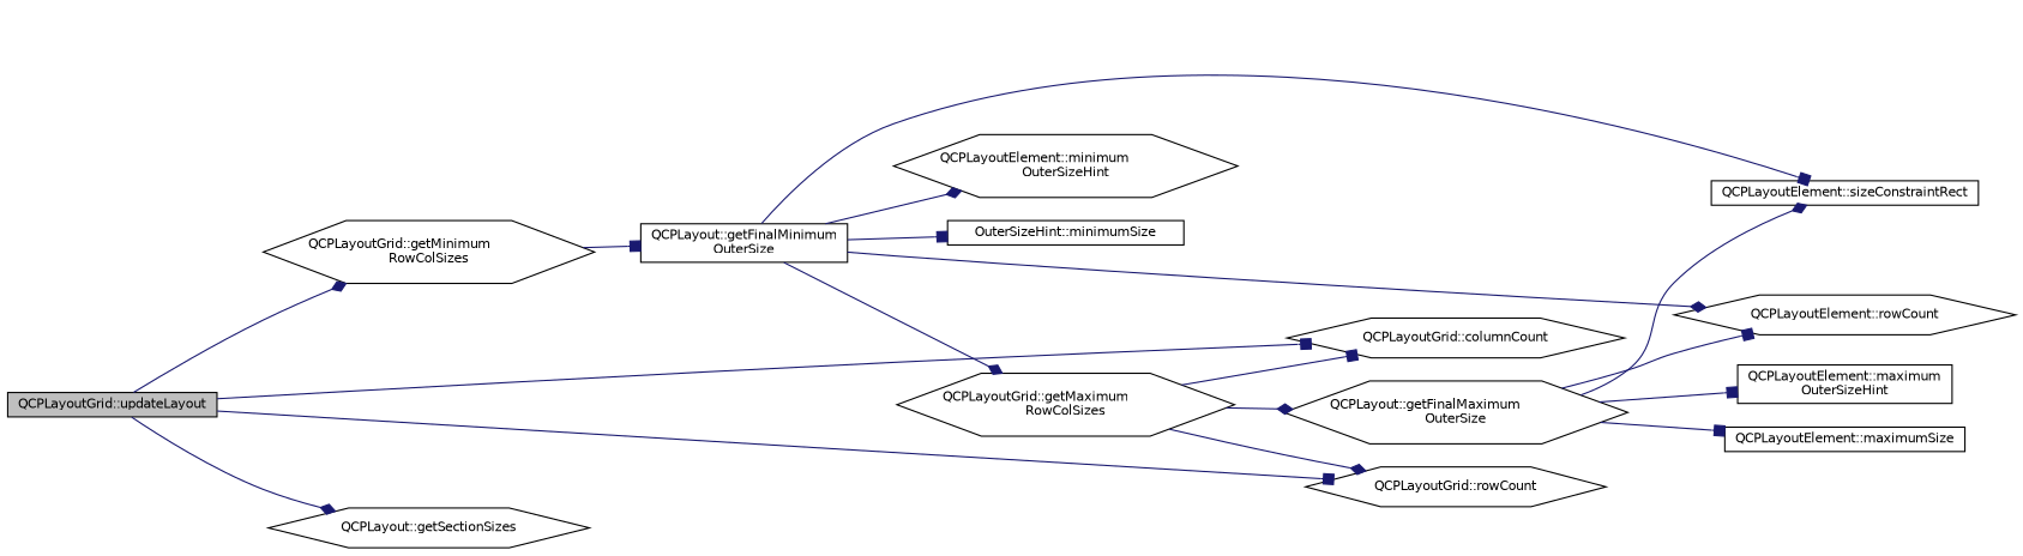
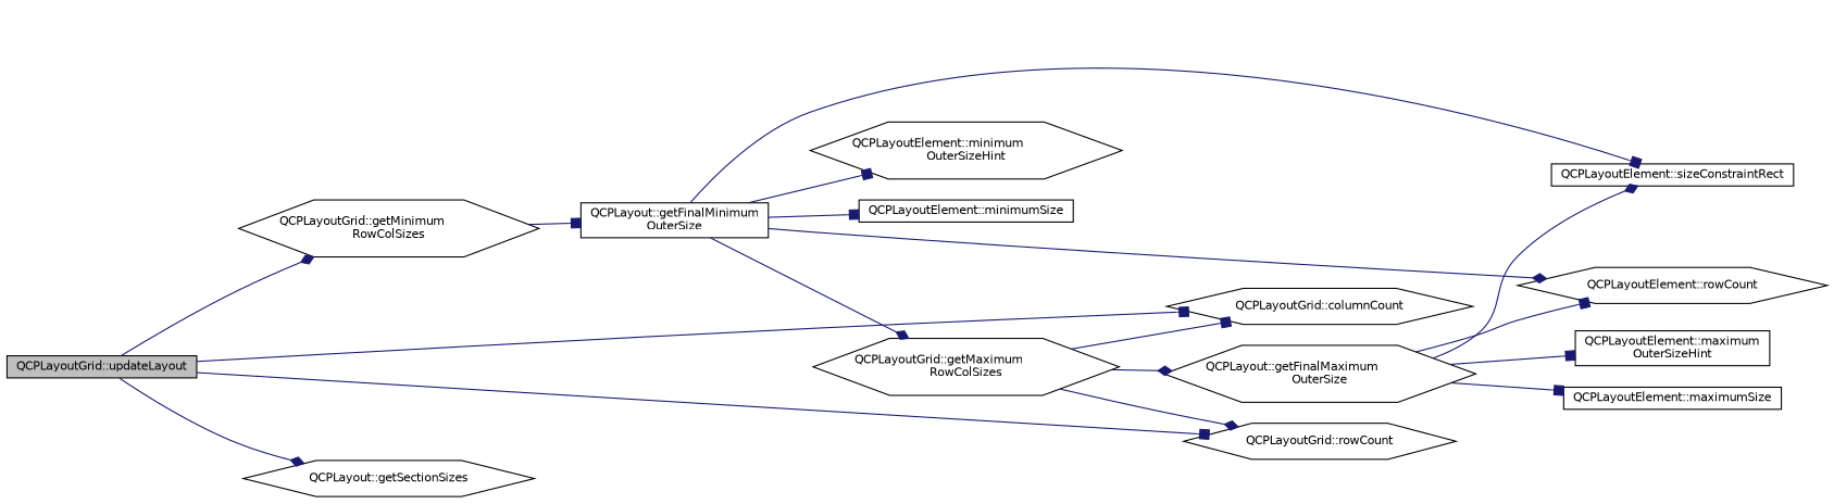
  digraph {
    rankdir=LR
    node [color=black fillcolor=white fontname=Helvetica fontsize=10 shape=hexagon style=filled]
    edge [arrowhead=box color=midnightblue fontname=Helvetica fontsize=10 labelfontname=Helvetica labelfontsize=10 style=solid]
    n1 [fillcolor=grey75 fontcolor=black height=0.2 label="QCPLayoutGrid::updateLayout" shape=box width=0.4]
    n2 [height=0.2 label="QCPLayoutGrid::getMinimum\lRowColSizes" width=0.4]
    n3 [height=0.2 label="QCPLayoutGrid::columnCount" width=0.4]
    n4 [height=0.2 label="QCPLayoutGrid::rowCount" width=0.4]
    n5 [height=0.2 label="QCPLayout::getSectionSizes" width=0.4]
    n6 [height=0.2 label="QCPLayout::getFinalMinimum\lOuterSize" shape=box width=0.4]
    n7 [height=0.2 label="QCPLayoutGrid::getMaximum\lRowColSizes" width=0.4]
    n8 [height=0.2 label="QCPLayout::getFinalMaximum\lOuterSize" width=0.4]
    n9 [height=0.2 label="QCPLayoutElement::minimum\lOuterSizeHint" width=0.4]
-   n10 [height=0.2 label="OuterSizeHint::minimumSize" shape=box width=0.4]
+   n10 [height=0.2 label="QCPLayoutElement::minimumSize" shape=box width=0.4]
    n11 [height=0.2 label="QCPLayoutElement::sizeConstraintRect" shape=box width=0.4]
    n12 [height=0.2 label="QCPLayoutElement::rowCount" width=0.4]
    n13 [height=0.2 label="QCPLayoutElement::maximum\lOuterSizeHint" shape=box width=0.4]
    n14 [height=0.2 label="QCPLayoutElement::maximumSize" shape=box width=0.4]
    n1 -> n2 [arrowhead=diamond]
    n1 -> n3
    n1 -> n4
    n1 -> n5 [arrowhead=diamond]
    n2 -> n6
    n6 -> n7 [arrowhead=diamond]
-   n6 -> n9 [arrowhead=diamond]
+   n6 -> n9
    n6 -> n10
    n6 -> n11
    n6 -> n12 [arrowhead=diamond]
    n7 -> n3
    n7 -> n4 [arrowhead=diamond]
    n7 -> n8 [arrowhead=diamond]
    n8 -> n11 [arrowhead=diamond]
    n8 -> n12
    n8 -> n13
    n8 -> n14
  }
